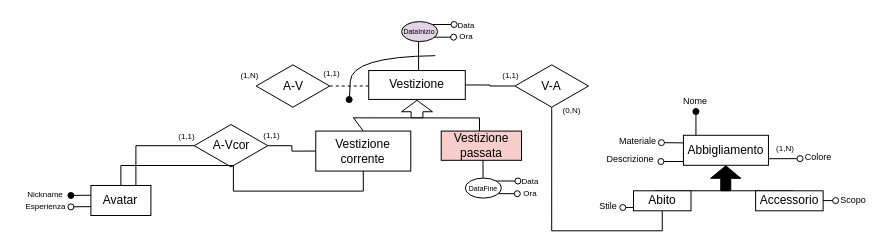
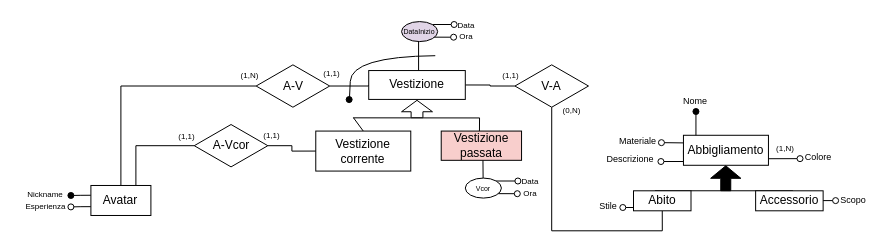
  <mxCell id="0" />
  <mxCell id="1" parent="0" />
  <mxCell id="2" style="edgeStyle=orthogonalEdgeStyle;rounded=0;orthogonalLoop=1;jettySize=auto;html=1;exitX=0;exitY=0.5;exitDx=0;exitDy=0;endArrow=oval;endFill=0;" parent="1" source="3" edge="1"><mxGeometry relative="1" as="geometry"><mxPoint x="660.45" y="161.03" as="targetPoint" /><Array as="points"><mxPoint x="683.45" y="161.03" /></Array></mxGeometry></mxCell>
  <mxCell id="3" value="Abbigliamento" style="whiteSpace=wrap;html=1;align=center;" parent="1" vertex="1"><mxGeometry x="682.95" y="134.78" width="85" height="30" as="geometry" /></mxCell>
  <mxCell id="4" value="&lt;font style=&quot;font-size: 8px;&quot;&gt;Esperienza&lt;/font&gt;" style="text;html=1;align=center;verticalAlign=middle;whiteSpace=wrap;rounded=1;strokeColor=none;" parent="1" vertex="1"><mxGeometry x="20.9" y="193.04" width="49" height="23" as="geometry" /></mxCell>
  <mxCell id="5" value="&lt;font style=&quot;font-size: 9px;&quot;&gt;Materiale&lt;/font&gt;" style="text;html=1;align=center;verticalAlign=middle;whiteSpace=wrap;rounded=0;" parent="1" vertex="1"><mxGeometry x="620.45" y="132.78" width="35" height="15" as="geometry" /></mxCell>
  <mxCell id="6" value="&lt;font style=&quot;font-size: 8px;&quot;&gt;(1,N)&lt;/font&gt;" style="text;html=1;align=center;verticalAlign=middle;whiteSpace=wrap;rounded=1;strokeColor=none;glass=0;" parent="1" vertex="1"><mxGeometry x="760.45" y="139.78" width="50" height="15" as="geometry" /></mxCell>
  <mxCell id="7" style="edgeStyle=orthogonalEdgeStyle;rounded=0;orthogonalLoop=1;jettySize=auto;html=1;exitX=0;exitY=0.25;exitDx=0;exitDy=0;endArrow=oval;endFill=1;" parent="1" edge="1"><mxGeometry relative="1" as="geometry"><mxPoint x="70.4" y="194.98" as="targetPoint" /><mxPoint x="90.4" y="194.75" as="sourcePoint" /><Array as="points"><mxPoint x="80.4" y="194.98" /></Array></mxGeometry></mxCell>
  <mxCell id="8" value="&lt;font style=&quot;font-size: 8px;&quot;&gt;Nickname&lt;/font&gt;" style="text;html=1;align=center;verticalAlign=middle;whiteSpace=wrap;rounded=1;strokeColor=none;" parent="1" vertex="1"><mxGeometry x="30.4" y="180.98" width="30" height="23.5" as="geometry" /></mxCell>
  <mxCell id="9" value="&lt;font style=&quot;font-size: 9px;&quot;&gt;Descrizione&lt;/font&gt;" style="text;html=1;align=center;verticalAlign=middle;whiteSpace=wrap;rounded=0;" parent="1" vertex="1"><mxGeometry x="610.45" y="149.78" width="40" height="17" as="geometry" /></mxCell>
  <mxCell id="10" value="&lt;font style=&quot;font-size: 9px;&quot;&gt;Colore&lt;/font&gt;" style="text;html=1;align=center;verticalAlign=middle;whiteSpace=wrap;rounded=0;" parent="1" vertex="1"><mxGeometry x="797.95" y="147.78" width="40" height="17" as="geometry" /></mxCell>
  <mxCell id="11" style="edgeStyle=orthogonalEdgeStyle;rounded=0;orthogonalLoop=1;jettySize=auto;html=1;exitX=1.011;exitY=0.878;exitDx=0;exitDy=0;endArrow=oval;endFill=0;exitPerimeter=0;" parent="1" edge="1"><mxGeometry relative="1" as="geometry"><mxPoint x="767.955" y="158.23" as="sourcePoint" /><mxPoint x="799.52" y="158.14" as="targetPoint" /><Array as="points"><mxPoint x="779.52" y="158.14" /><mxPoint x="779.52" y="158.14" /></Array></mxGeometry></mxCell>
  <mxCell id="12" value="&lt;font style=&quot;font-size: 9px;&quot;&gt;Nome&lt;/font&gt;" style="text;html=1;align=center;verticalAlign=middle;whiteSpace=wrap;rounded=0;" parent="1" vertex="1"><mxGeometry x="675.45" y="91.03" width="40" height="17" as="geometry" /></mxCell>
  <mxCell id="13" style="edgeStyle=orthogonalEdgeStyle;rounded=0;orthogonalLoop=1;jettySize=auto;html=1;endArrow=oval;endFill=0;" parent="1" edge="1"><mxGeometry relative="1" as="geometry"><mxPoint x="682.95" y="142.4" as="sourcePoint" /><mxPoint x="660.95" y="142.15" as="targetPoint" /><Array as="points"><mxPoint x="682.95" y="142.4" /><mxPoint x="683.95" y="142.4" /></Array></mxGeometry></mxCell>
  <mxCell id="14" style="edgeStyle=orthogonalEdgeStyle;rounded=0;orthogonalLoop=1;jettySize=auto;html=1;endArrow=oval;endFill=1;" parent="1" edge="1"><mxGeometry relative="1" as="geometry"><mxPoint x="695.45" y="134.78" as="sourcePoint" /><mxPoint x="695.45" y="111.03" as="targetPoint" /><Array as="points"><mxPoint x="695.45" y="134.78" /></Array></mxGeometry></mxCell>
  <mxCell id="15" value="" style="shape=flexArrow;endArrow=classic;html=1;rounded=0;fillColor=#000000;endWidth=19.231;endSize=3.849;exitX=0.513;exitY=0.543;exitDx=0;exitDy=0;exitPerimeter=0;" parent="1" source="17" edge="1"><mxGeometry width="50" height="50" relative="1" as="geometry"><mxPoint x="725.45" y="191.03" as="sourcePoint" /><mxPoint x="725.29" y="164.78" as="targetPoint" /></mxGeometry></mxCell>
  <mxCell id="16" value="&lt;font style=&quot;font-size: 9px;&quot;&gt;Stile&lt;/font&gt;" style="text;html=1;align=center;verticalAlign=middle;whiteSpace=wrap;rounded=0;" parent="1" vertex="1"><mxGeometry x="588" y="197" width="40" height="15" as="geometry" /></mxCell>
  <mxCell id="17" value="" style="line;strokeWidth=1;rotatable=0;dashed=0;labelPosition=right;align=left;verticalAlign=middle;spacingTop=0;spacingLeft=6;points=[];portConstraint=eastwest;" parent="1" vertex="1"><mxGeometry x="654.45" y="185.28" width="138" height="10" as="geometry" /></mxCell>
  <mxCell id="18" value="&lt;font style=&quot;font-size: 8px;&quot;&gt;Ora&lt;/font&gt;" style="text;html=1;align=center;verticalAlign=middle;whiteSpace=wrap;rounded=1;strokeColor=none;glass=0;" parent="1" vertex="1"><mxGeometry x="451.05" y="29.59" width="30" height="11.5" as="geometry" /></mxCell>
  <mxCell id="19" style="edgeStyle=orthogonalEdgeStyle;rounded=0;orthogonalLoop=1;jettySize=auto;html=1;exitX=1;exitY=1;exitDx=0;exitDy=0;endArrow=oval;endFill=0;" parent="1" edge="1"><mxGeometry relative="1" as="geometry"><mxPoint x="431.876" y="36.663" as="sourcePoint" /><mxPoint x="453.05" y="36.52" as="targetPoint" /></mxGeometry></mxCell>
  <mxCell id="20" value="&lt;font style=&quot;font-size: 8px;&quot;&gt;Data&lt;/font&gt;" style="text;html=1;align=center;verticalAlign=middle;whiteSpace=wrap;rounded=1;strokeColor=none;glass=0;" parent="1" vertex="1"><mxGeometry x="451.05" y="20.72" width="30" height="6.5" as="geometry" /></mxCell>
  <mxCell id="21" style="edgeStyle=orthogonalEdgeStyle;rounded=0;orthogonalLoop=1;jettySize=auto;html=1;exitX=1;exitY=0;exitDx=0;exitDy=0;entryX=0.086;entryY=0.404;entryDx=0;entryDy=0;entryPerimeter=0;endArrow=oval;endFill=0;" parent="1" source="51" target="20" edge="1"><mxGeometry relative="1" as="geometry" /></mxCell>
  <mxCell id="22" value="" style="endArrow=none;html=1;rounded=0;exitX=0.5;exitY=0;exitDx=0;exitDy=0;" parent="1" source="41" edge="1"><mxGeometry width="50" height="50" relative="1" as="geometry"><mxPoint x="297.59" y="122.44" as="sourcePoint" /><mxPoint x="353.04" y="117.34" as="targetPoint" /></mxGeometry></mxCell>
  <mxCell id="23" value="" style="endArrow=none;html=1;rounded=0;" parent="1" edge="1"><mxGeometry width="50" height="50" relative="1" as="geometry"><mxPoint x="352.54" y="117.34" as="sourcePoint" /><mxPoint x="479.04" y="117.44" as="targetPoint" /></mxGeometry></mxCell>
  <mxCell id="24" value="" style="shape=singleArrow;direction=north;whiteSpace=wrap;html=1;arrowWidth=0.381;arrowSize=0.658;" parent="1" vertex="1"><mxGeometry x="401.05" y="99.82" width="30.92" height="17.37" as="geometry" /></mxCell>
  <mxCell id="25" value="" style="endArrow=none;html=1;rounded=0;entryX=0.476;entryY=-0.004;entryDx=0;entryDy=0;entryPerimeter=0;" parent="1" target="61" edge="1"><mxGeometry width="50" height="50" relative="1" as="geometry"><mxPoint x="479.04" y="117.34" as="sourcePoint" /><mxPoint x="557.59" y="72.44" as="targetPoint" /></mxGeometry></mxCell>
  <mxCell id="26" style="edgeStyle=orthogonalEdgeStyle;rounded=0;orthogonalLoop=1;jettySize=auto;html=1;exitX=0.5;exitY=1;exitDx=0;exitDy=0;" parent="1" edge="1"><mxGeometry relative="1" as="geometry"><mxPoint x="302.82" y="50.33" as="sourcePoint" /><mxPoint x="302.82" y="50.33" as="targetPoint" /></mxGeometry></mxCell>
  <mxCell id="27" value="&lt;font style=&quot;font-size: 8px;&quot;&gt;(1,N)&lt;/font&gt;" style="text;html=1;align=center;verticalAlign=middle;whiteSpace=wrap;rounded=1;strokeColor=none;glass=0;" parent="1" vertex="1"><mxGeometry x="237.87" y="70.05" width="22.5" height="8.79" as="geometry" /></mxCell>
  <mxCell id="28" style="edgeStyle=orthogonalEdgeStyle;rounded=0;orthogonalLoop=1;jettySize=auto;html=1;exitX=0.5;exitY=1;exitDx=0;exitDy=0;" parent="1" edge="1"><mxGeometry relative="1" as="geometry"><mxPoint x="229.26" y="106.1" as="sourcePoint" /><mxPoint x="229.26" y="106.1" as="targetPoint" /></mxGeometry></mxCell>
  <mxCell id="29" value="&lt;font style=&quot;font-size: 8px;&quot;&gt;(1,1)&lt;/font&gt;" style="text;html=1;align=center;verticalAlign=middle;whiteSpace=wrap;rounded=1;strokeColor=none;glass=0;" parent="1" vertex="1"><mxGeometry x="174.58" y="130.57" width="22.5" height="8.79" as="geometry" /></mxCell>
  <mxCell id="30" style="edgeStyle=orthogonalEdgeStyle;rounded=0;orthogonalLoop=1;jettySize=auto;html=1;exitX=0.5;exitY=1;exitDx=0;exitDy=0;" parent="1" edge="1"><mxGeometry relative="1" as="geometry"><mxPoint x="563.84" y="57.28" as="sourcePoint" /><mxPoint x="563.84" y="57.28" as="targetPoint" /></mxGeometry></mxCell>
  <mxCell id="31" value="&lt;font style=&quot;font-size: 8px;&quot;&gt;(0,N)&lt;/font&gt;" style="text;html=1;align=center;verticalAlign=middle;whiteSpace=wrap;rounded=1;strokeColor=none;glass=0;" parent="1" vertex="1"><mxGeometry x="560" y="104.11" width="22.5" height="8.79" as="geometry" /></mxCell>
  <mxCell id="32" style="edgeStyle=orthogonalEdgeStyle;rounded=0;orthogonalLoop=1;jettySize=auto;html=1;exitX=0;exitY=0.25;exitDx=0;exitDy=0;endArrow=oval;endFill=0;" parent="1" edge="1"><mxGeometry relative="1" as="geometry"><mxPoint x="70.4" y="206.4" as="targetPoint" /><mxPoint x="90.4" y="206.17" as="sourcePoint" /><Array as="points"><mxPoint x="80.4" y="206.4" /></Array></mxGeometry></mxCell>
  <mxCell id="33" value="Accessorio" style="whiteSpace=wrap;html=1;align=center;" parent="1" vertex="1"><mxGeometry x="755.13" y="190.3" width="67.5" height="20" as="geometry" /></mxCell>
  <mxCell id="34" style="edgeStyle=orthogonalEdgeStyle;rounded=0;orthogonalLoop=1;jettySize=auto;html=1;exitX=1.001;exitY=0.609;exitDx=0;exitDy=0;endArrow=oval;endFill=0;exitPerimeter=0;" parent="1" edge="1"><mxGeometry relative="1" as="geometry"><mxPoint x="822.627" y="200.1" as="sourcePoint" /><mxPoint x="835.06" y="199.85" as="targetPoint" /></mxGeometry></mxCell>
  <mxCell id="35" style="edgeStyle=orthogonalEdgeStyle;rounded=0;orthogonalLoop=1;jettySize=auto;html=1;exitX=1.001;exitY=0.609;exitDx=0;exitDy=0;endArrow=oval;endFill=0;exitPerimeter=0;" parent="1" edge="1"><mxGeometry relative="1" as="geometry"><mxPoint x="634.32" y="207" as="sourcePoint" /><mxPoint x="622.32" y="207.01" as="targetPoint" /></mxGeometry></mxCell>
- <mxCell id="36" style="edgeStyle=orthogonalEdgeStyle;rounded=0;orthogonalLoop=1;jettySize=auto;html=1;exitX=1;exitY=0.5;exitDx=0;exitDy=0;entryX=0;entryY=0.5;entryDx=0;entryDy=0;endArrow=none;endFill=0;dashed=1;" parent="1" source="37" target="53" edge="1"><mxGeometry relative="1" as="geometry" /></mxCell>
+ <mxCell id="36" style="edgeStyle=orthogonalEdgeStyle;rounded=0;orthogonalLoop=1;jettySize=auto;html=1;exitX=1;exitY=0.5;exitDx=0;exitDy=0;entryX=0;entryY=0.5;entryDx=0;entryDy=0;endArrow=none;endFill=0;" parent="1" source="37" target="53" edge="1"><mxGeometry relative="1" as="geometry" /></mxCell>
  <mxCell id="37" value="A-V" style="shape=rhombus;perimeter=rhombusPerimeter;whiteSpace=wrap;html=1;align=center;" parent="1" vertex="1"><mxGeometry x="255.65" y="64.35" width="73.56" height="42.36" as="geometry" /></mxCell>
  <mxCell id="38" style="edgeStyle=orthogonalEdgeStyle;rounded=0;orthogonalLoop=1;jettySize=auto;html=1;exitX=0.5;exitY=1;exitDx=0;exitDy=0;entryX=0.5;entryY=1;entryDx=0;entryDy=0;endArrow=none;endFill=0;" edge="1" parent="1" source="39" target="40"><mxGeometry relative="1" as="geometry" /></mxCell>
  <mxCell id="39" value="V-A" style="shape=rhombus;perimeter=rhombusPerimeter;whiteSpace=wrap;html=1;align=center;" parent="1" vertex="1"><mxGeometry x="514.44" y="64.35" width="73.56" height="42.36" as="geometry" /></mxCell>
  <mxCell id="40" value="Abito" style="whiteSpace=wrap;html=1;align=center;" parent="1" vertex="1"><mxGeometry x="633" y="190.3" width="57.5" height="20" as="geometry" /></mxCell>
  <mxCell id="41" value="Vestizione&lt;div&gt;corrente&lt;/div&gt;" style="whiteSpace=wrap;html=1;align=center;" parent="1" vertex="1"><mxGeometry x="315.27" y="130.57" width="95" height="40" as="geometry" /></mxCell>
  <mxCell id="42" style="edgeStyle=orthogonalEdgeStyle;rounded=0;orthogonalLoop=1;jettySize=auto;html=1;exitX=1;exitY=0.5;exitDx=0;exitDy=0;entryX=0;entryY=0.5;entryDx=0;entryDy=0;endArrow=none;endFill=0;" parent="1" source="43" target="41" edge="1"><mxGeometry relative="1" as="geometry" /></mxCell>
  <mxCell id="43" value="A-Vcor" style="shape=rhombus;perimeter=rhombusPerimeter;whiteSpace=wrap;html=1;align=center;" parent="1" vertex="1"><mxGeometry x="193.76" y="124.02" width="73.56" height="42.36" as="geometry" /></mxCell>
- <mxCell id="44" style="edgeStyle=orthogonalEdgeStyle;rounded=0;orthogonalLoop=1;jettySize=auto;html=1;exitX=0.5;exitY=0;exitDx=0;exitDy=0;endArrow=none;endFill=0;" parent="1" source="46" target="41" edge="1"><mxGeometry relative="1" as="geometry" /></mxCell>
+ <mxCell id="44" style="edgeStyle=orthogonalEdgeStyle;rounded=0;orthogonalLoop=1;jettySize=auto;html=1;exitX=0.5;exitY=0;exitDx=0;exitDy=0;entryX=0;entryY=0.5;entryDx=0;entryDy=0;endArrow=none;endFill=0;" parent="1" source="46" target="37" edge="1"><mxGeometry relative="1" as="geometry" /></mxCell>
  <mxCell id="45" style="edgeStyle=orthogonalEdgeStyle;rounded=0;orthogonalLoop=1;jettySize=auto;html=1;exitX=0.75;exitY=0;exitDx=0;exitDy=0;entryX=0;entryY=0.5;entryDx=0;entryDy=0;endArrow=none;endFill=0;" parent="1" source="46" target="43" edge="1"><mxGeometry relative="1" as="geometry" /></mxCell>
  <mxCell id="46" value="Avatar" style="whiteSpace=wrap;html=1;align=center;" parent="1" vertex="1"><mxGeometry x="90.4" y="184.98" width="60" height="30" as="geometry" /></mxCell>
  <mxCell id="47" value="&lt;span style=&quot;font-size: 8px;&quot;&gt;(1,1)&lt;/span&gt;" style="text;html=1;align=center;verticalAlign=middle;whiteSpace=wrap;rounded=1;strokeColor=none;glass=0;" parent="1" vertex="1"><mxGeometry x="498.55" y="71.07" width="22.5" height="6.75" as="geometry" /></mxCell>
  <mxCell id="48" value="&lt;span style=&quot;font-size: 8px;&quot;&gt;(1,1)&lt;/span&gt;" style="text;html=1;align=center;verticalAlign=middle;whiteSpace=wrap;rounded=1;strokeColor=none;glass=0;" parent="1" vertex="1"><mxGeometry x="319.54" y="68.78" width="22.5" height="6.75" as="geometry" /></mxCell>
  <mxCell id="49" value="&lt;span style=&quot;font-size: 8px;&quot;&gt;(1,1)&lt;/span&gt;" style="text;html=1;align=center;verticalAlign=middle;whiteSpace=wrap;rounded=1;strokeColor=none;glass=0;" parent="1" vertex="1"><mxGeometry x="260.37" y="130.57" width="22.5" height="6.75" as="geometry" /></mxCell>
  <mxCell id="50" value="" style="endArrow=none;html=1;rounded=0;exitX=0.5;exitY=1;exitDx=0;exitDy=0;" parent="1" edge="1"><mxGeometry width="50" height="50" relative="1" as="geometry"><mxPoint x="418.08" y="33.74" as="sourcePoint" /><mxPoint x="418.08" y="73.74" as="targetPoint" /></mxGeometry></mxCell>
  <mxCell id="51" value="&lt;p style=&quot;line-height: 110%;&quot;&gt;&lt;font style=&quot;font-size: 7px;&quot;&gt;DataInizio&lt;/font&gt;&lt;/p&gt;" style="ellipse;whiteSpace=wrap;html=1;fillColor=#e1d5e7;" parent="1" vertex="1"><mxGeometry x="401.05" y="21.09" width="36.12" height="20" as="geometry" /></mxCell>
  <mxCell id="52" style="edgeStyle=orthogonalEdgeStyle;rounded=0;orthogonalLoop=1;jettySize=auto;html=1;exitX=1;exitY=0.5;exitDx=0;exitDy=0;entryX=0;entryY=0.5;entryDx=0;entryDy=0;endArrow=none;endFill=0;" parent="1" source="53" target="39" edge="1"><mxGeometry relative="1" as="geometry" /></mxCell>
  <mxCell id="53" value="Vestizione" style="whiteSpace=wrap;html=1;align=center;" parent="1" vertex="1"><mxGeometry x="368.22" y="70.05" width="96.58" height="28.87" as="geometry" /></mxCell>
  <mxCell id="54" value="" style="curved=1;endArrow=oval;html=1;rounded=0;endFill=1;" parent="1" edge="1"><mxGeometry width="50" height="50" relative="1" as="geometry"><mxPoint x="434.77" y="55.19" as="sourcePoint" /><mxPoint x="348.65" y="99.09" as="targetPoint" /><Array as="points"><mxPoint x="350.9" y="56.09" /><mxPoint x="348.65" y="105.69" /></Array></mxGeometry></mxCell>
  <mxCell id="55" value="&lt;font style=&quot;font-size: 8px;&quot;&gt;Ora&lt;/font&gt;" style="text;html=1;align=center;verticalAlign=middle;whiteSpace=wrap;rounded=1;strokeColor=none;glass=0;" parent="1" vertex="1"><mxGeometry x="514.8" y="186.08" width="30" height="11.5" as="geometry" /></mxCell>
  <mxCell id="56" style="edgeStyle=orthogonalEdgeStyle;rounded=0;orthogonalLoop=1;jettySize=auto;html=1;exitX=1;exitY=1;exitDx=0;exitDy=0;endArrow=oval;endFill=0;" parent="1" edge="1"><mxGeometry relative="1" as="geometry"><mxPoint x="495.626" y="193.153" as="sourcePoint" /><mxPoint x="516.8" y="193.01" as="targetPoint" /></mxGeometry></mxCell>
  <mxCell id="57" value="&lt;font style=&quot;font-size: 8px;&quot;&gt;Data&lt;/font&gt;" style="text;html=1;align=center;verticalAlign=middle;whiteSpace=wrap;rounded=1;strokeColor=none;glass=0;" parent="1" vertex="1"><mxGeometry x="514.8" y="177.21" width="30" height="6.5" as="geometry" /></mxCell>
  <mxCell id="58" style="edgeStyle=orthogonalEdgeStyle;rounded=0;orthogonalLoop=1;jettySize=auto;html=1;exitX=1;exitY=0;exitDx=0;exitDy=0;entryX=0.086;entryY=0.404;entryDx=0;entryDy=0;entryPerimeter=0;endArrow=oval;endFill=0;" parent="1" source="59" target="57" edge="1"><mxGeometry relative="1" as="geometry" /></mxCell>
- <mxCell id="59" value="&lt;p style=&quot;line-height: 110%;&quot;&gt;&lt;font style=&quot;font-size: 7px;&quot;&gt;DataFine&lt;/font&gt;&lt;/p&gt;" style="ellipse;whiteSpace=wrap;html=1;" parent="1" vertex="1"><mxGeometry x="464.8" y="177.58" width="36.12" height="20" as="geometry" /></mxCell>
+ <mxCell id="59" value="&lt;p style=&quot;line-height: 110%;&quot;&gt;&lt;font style=&quot;font-size: 7px;&quot;&gt;Vcor&lt;/font&gt;&lt;/p&gt;" style="ellipse;whiteSpace=wrap;html=1;" parent="1" vertex="1"><mxGeometry x="464.8" y="177.58" width="36.12" height="20" as="geometry" /></mxCell>
  <mxCell id="60" value="" style="endArrow=none;html=1;rounded=0;" parent="1" edge="1"><mxGeometry width="50" height="50" relative="1" as="geometry"><mxPoint x="482.36" y="149.43" as="sourcePoint" /><mxPoint x="482.62" y="177.58" as="targetPoint" /></mxGeometry></mxCell>
  <mxCell id="61" value="Vestizione&lt;div&gt;passata&lt;/div&gt;" style="whiteSpace=wrap;html=1;align=center;fillColor=#f8cecc;" parent="1" vertex="1"><mxGeometry x="440.72" y="130.57" width="80.33" height="29.25" as="geometry" /></mxCell>
  <mxCell id="62" value="&lt;font style=&quot;font-size: 9px;&quot;&gt;Scopo&lt;/font&gt;" style="text;html=1;align=center;verticalAlign=middle;whiteSpace=wrap;rounded=0;" parent="1" vertex="1"><mxGeometry x="832.63" y="190" width="40" height="17" as="geometry" /></mxCell>
